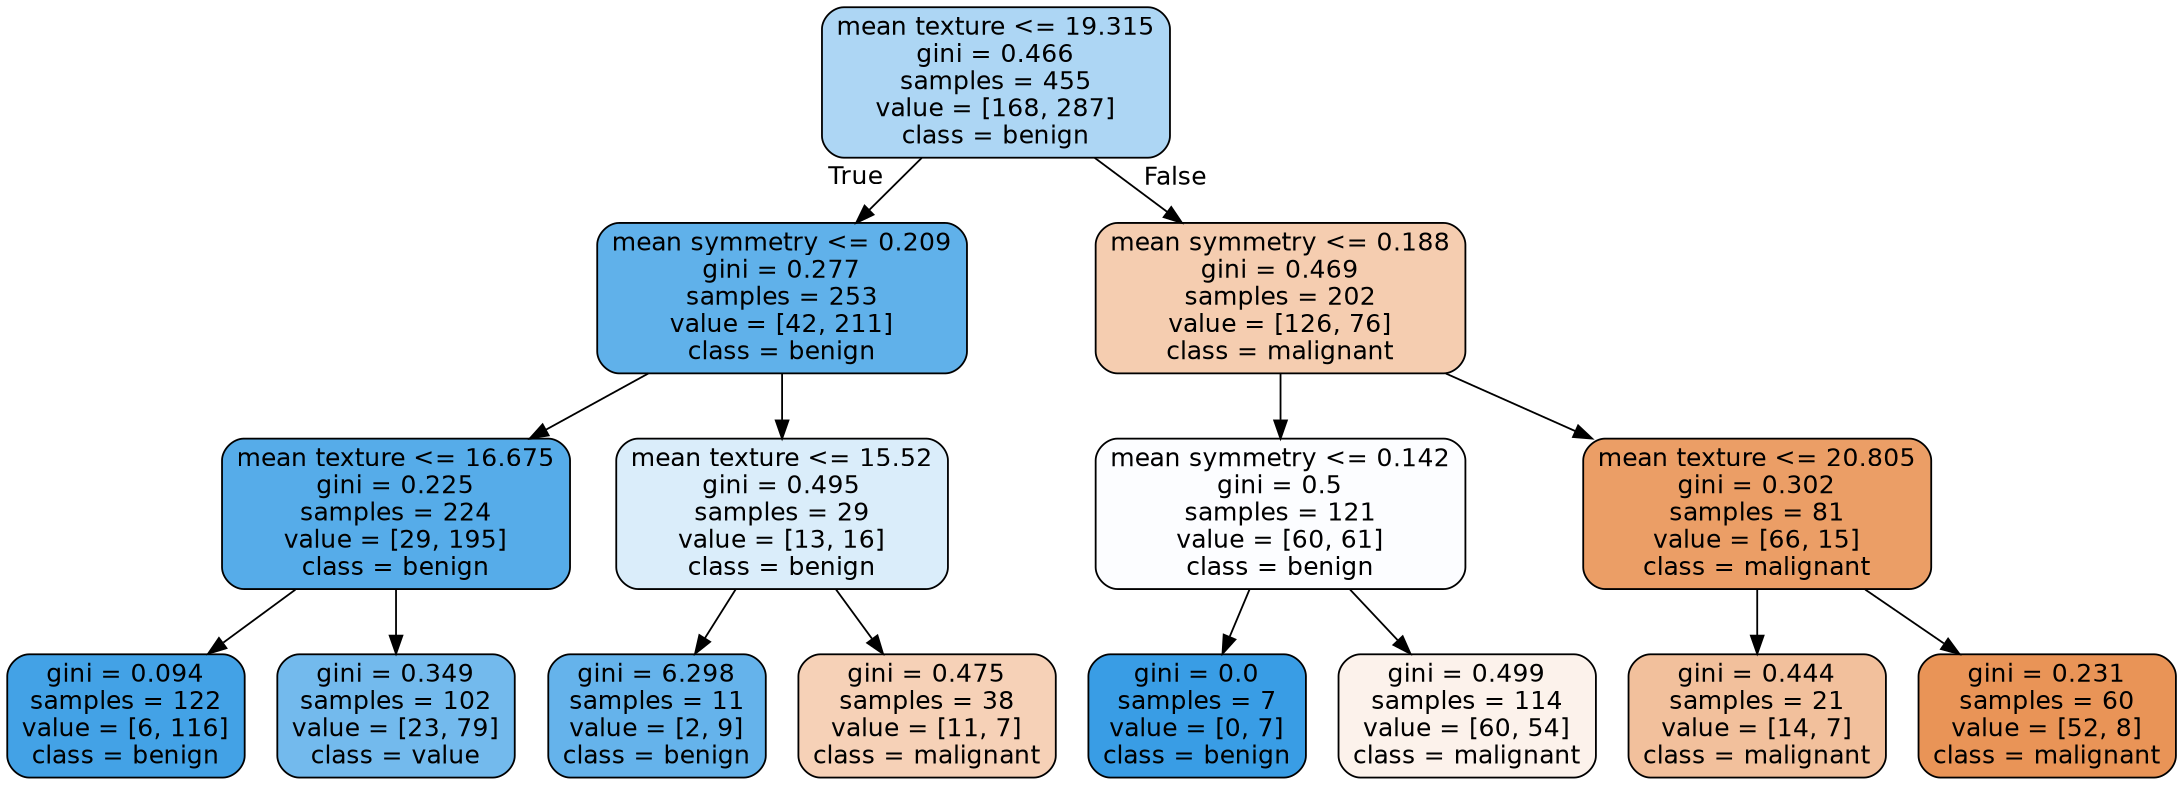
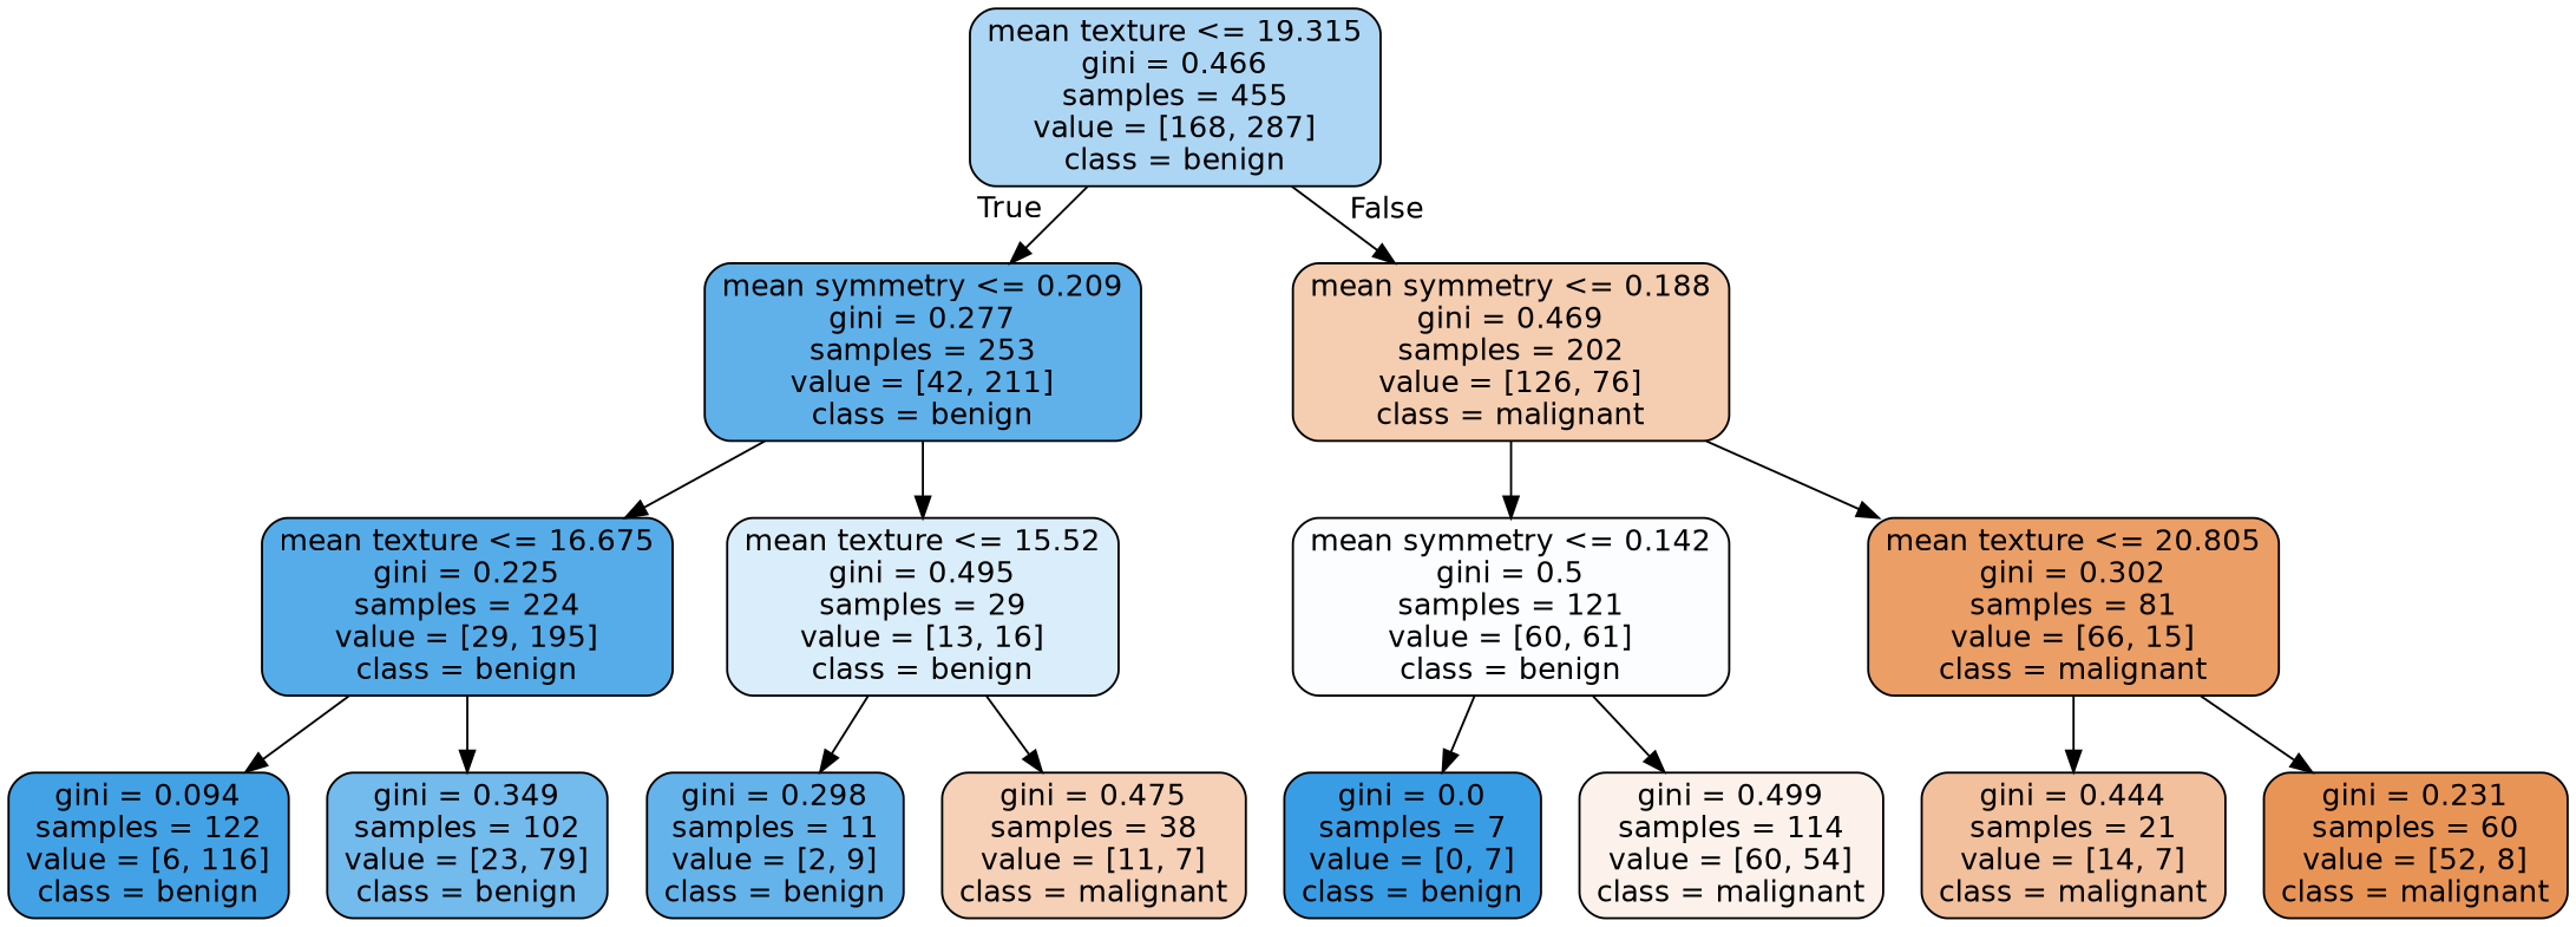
  digraph {
    node [color=black fontname=helvetica shape=box style="filled, rounded"]
    edge [fontname=helvetica]
    n1 [fillcolor="#add6f4" label="mean texture <= 19.315\ngini = 0.466\nsamples = 455\nvalue = [168, 287]\nclass = benign"]
    n2 [fillcolor="#60b1ea" label="mean symmetry <= 0.209\ngini = 0.277\nsamples = 253\nvalue = [42, 211]\nclass = benign"]
    n3 [fillcolor="#f5cdb0" label="mean symmetry <= 0.188\ngini = 0.469\nsamples = 202\nvalue = [126, 76]\nclass = malignant"]
    n4 [fillcolor="#56ace9" label="mean texture <= 16.675\ngini = 0.225\nsamples = 224\nvalue = [29, 195]\nclass = benign"]
    n5 [fillcolor="#daedfa" label="mean texture <= 15.52\ngini = 0.495\nsamples = 29\nvalue = [13, 16]\nclass = benign"]
    n6 [fillcolor="#fcfdff" label="mean symmetry <= 0.142\ngini = 0.5\nsamples = 121\nvalue = [60, 61]\nclass = benign"]
    n7 [fillcolor="#eb9e66" label="mean texture <= 20.805\ngini = 0.302\nsamples = 81\nvalue = [66, 15]\nclass = malignant"]
    n8 [fillcolor="#43a2e6" label="gini = 0.094\nsamples = 122\nvalue = [6, 116]\nclass = benign"]
-   n9 [fillcolor="#73baed" label="gini = 0.349\nsamples = 102\nvalue = [23, 79]\nclass = value"]
-   n10 [fillcolor="#65b3eb" label="gini = 6.298\nsamples = 11\nvalue = [2, 9]\nclass = benign"]
+   n9 [fillcolor="#73baed" label="gini = 0.349\nsamples = 102\nvalue = [23, 79]\nclass = benign"]
+   n10 [fillcolor="#65b3eb" label="gini = 0.298\nsamples = 11\nvalue = [2, 9]\nclass = benign"]
    n11 [fillcolor="#f6d1b7" label="gini = 0.475\nsamples = 38\nvalue = [11, 7]\nclass = malignant"]
    n12 [fillcolor="#399de5" label="gini = 0.0\nsamples = 7\nvalue = [0, 7]\nclass = benign"]
    n13 [fillcolor="#fcf2eb" label="gini = 0.499\nsamples = 114\nvalue = [60, 54]\nclass = malignant"]
    n14 [fillcolor="#f2c09c" label="gini = 0.444\nsamples = 21\nvalue = [14, 7]\nclass = malignant"]
    n15 [fillcolor="#e99457" label="gini = 0.231\nsamples = 60\nvalue = [52, 8]\nclass = malignant"]
    n1 -> n2 [headlabel=True labelangle=45 labeldistance=2.5]
    n1 -> n3 [headlabel=False labelangle=-45 labeldistance=2.5]
    n2 -> n4
    n2 -> n5
    n3 -> n6
    n3 -> n7
    n4 -> n8
    n4 -> n9
    n5 -> n10
    n5 -> n11
    n6 -> n12
    n6 -> n13
    n7 -> n14
    n7 -> n15
  }
